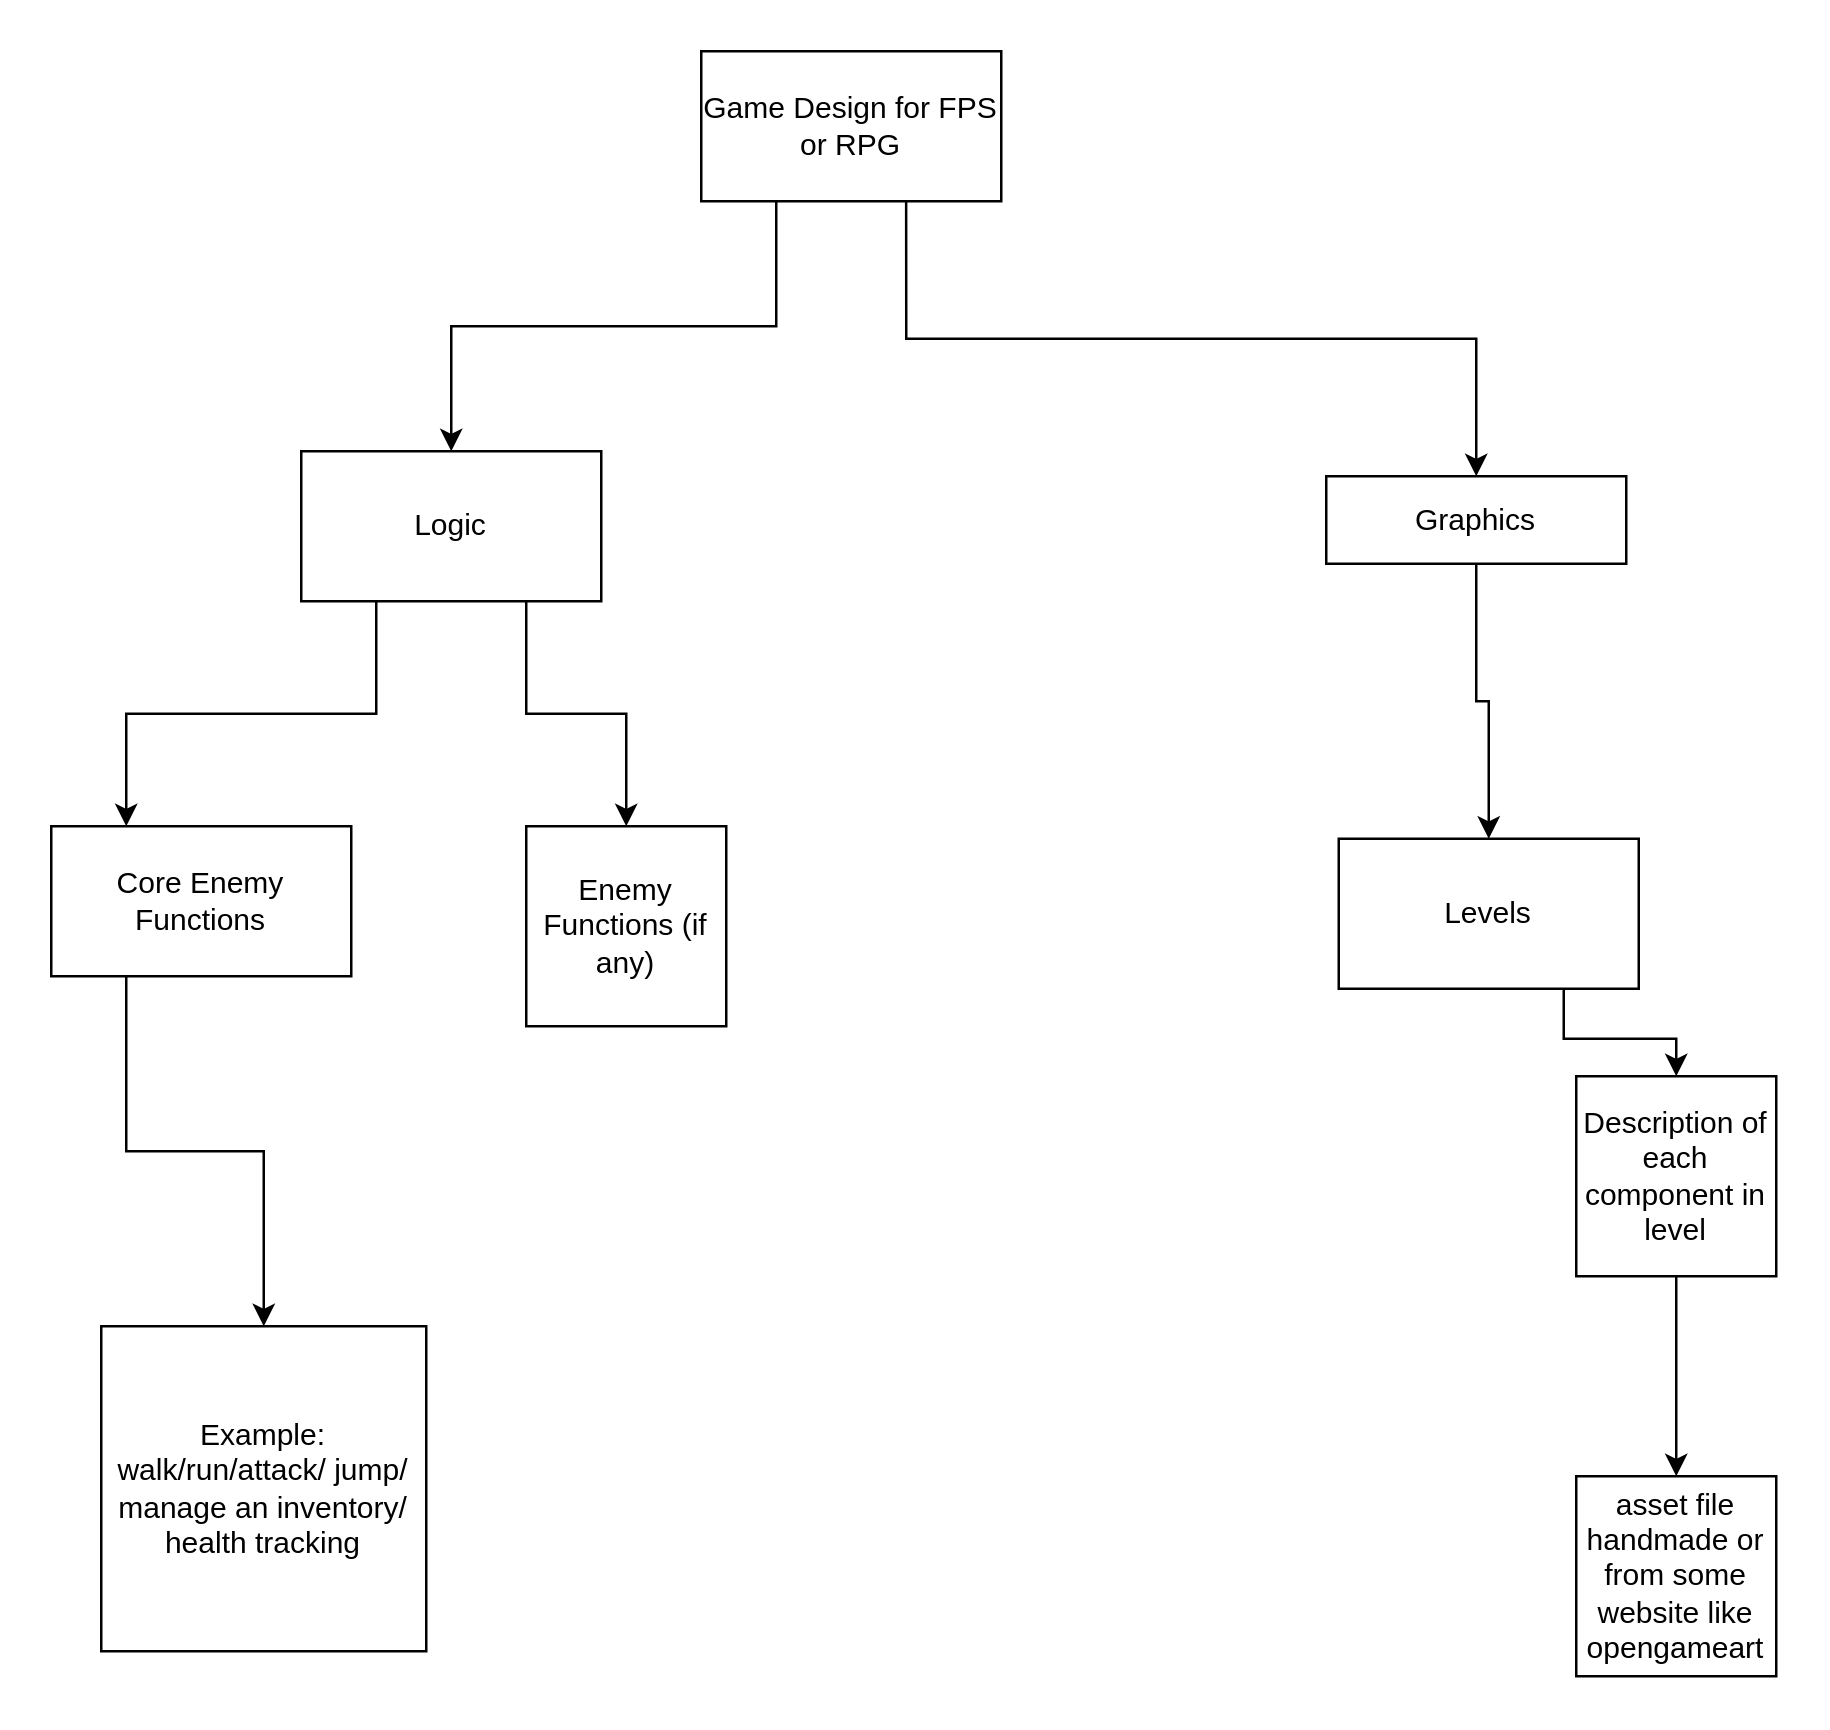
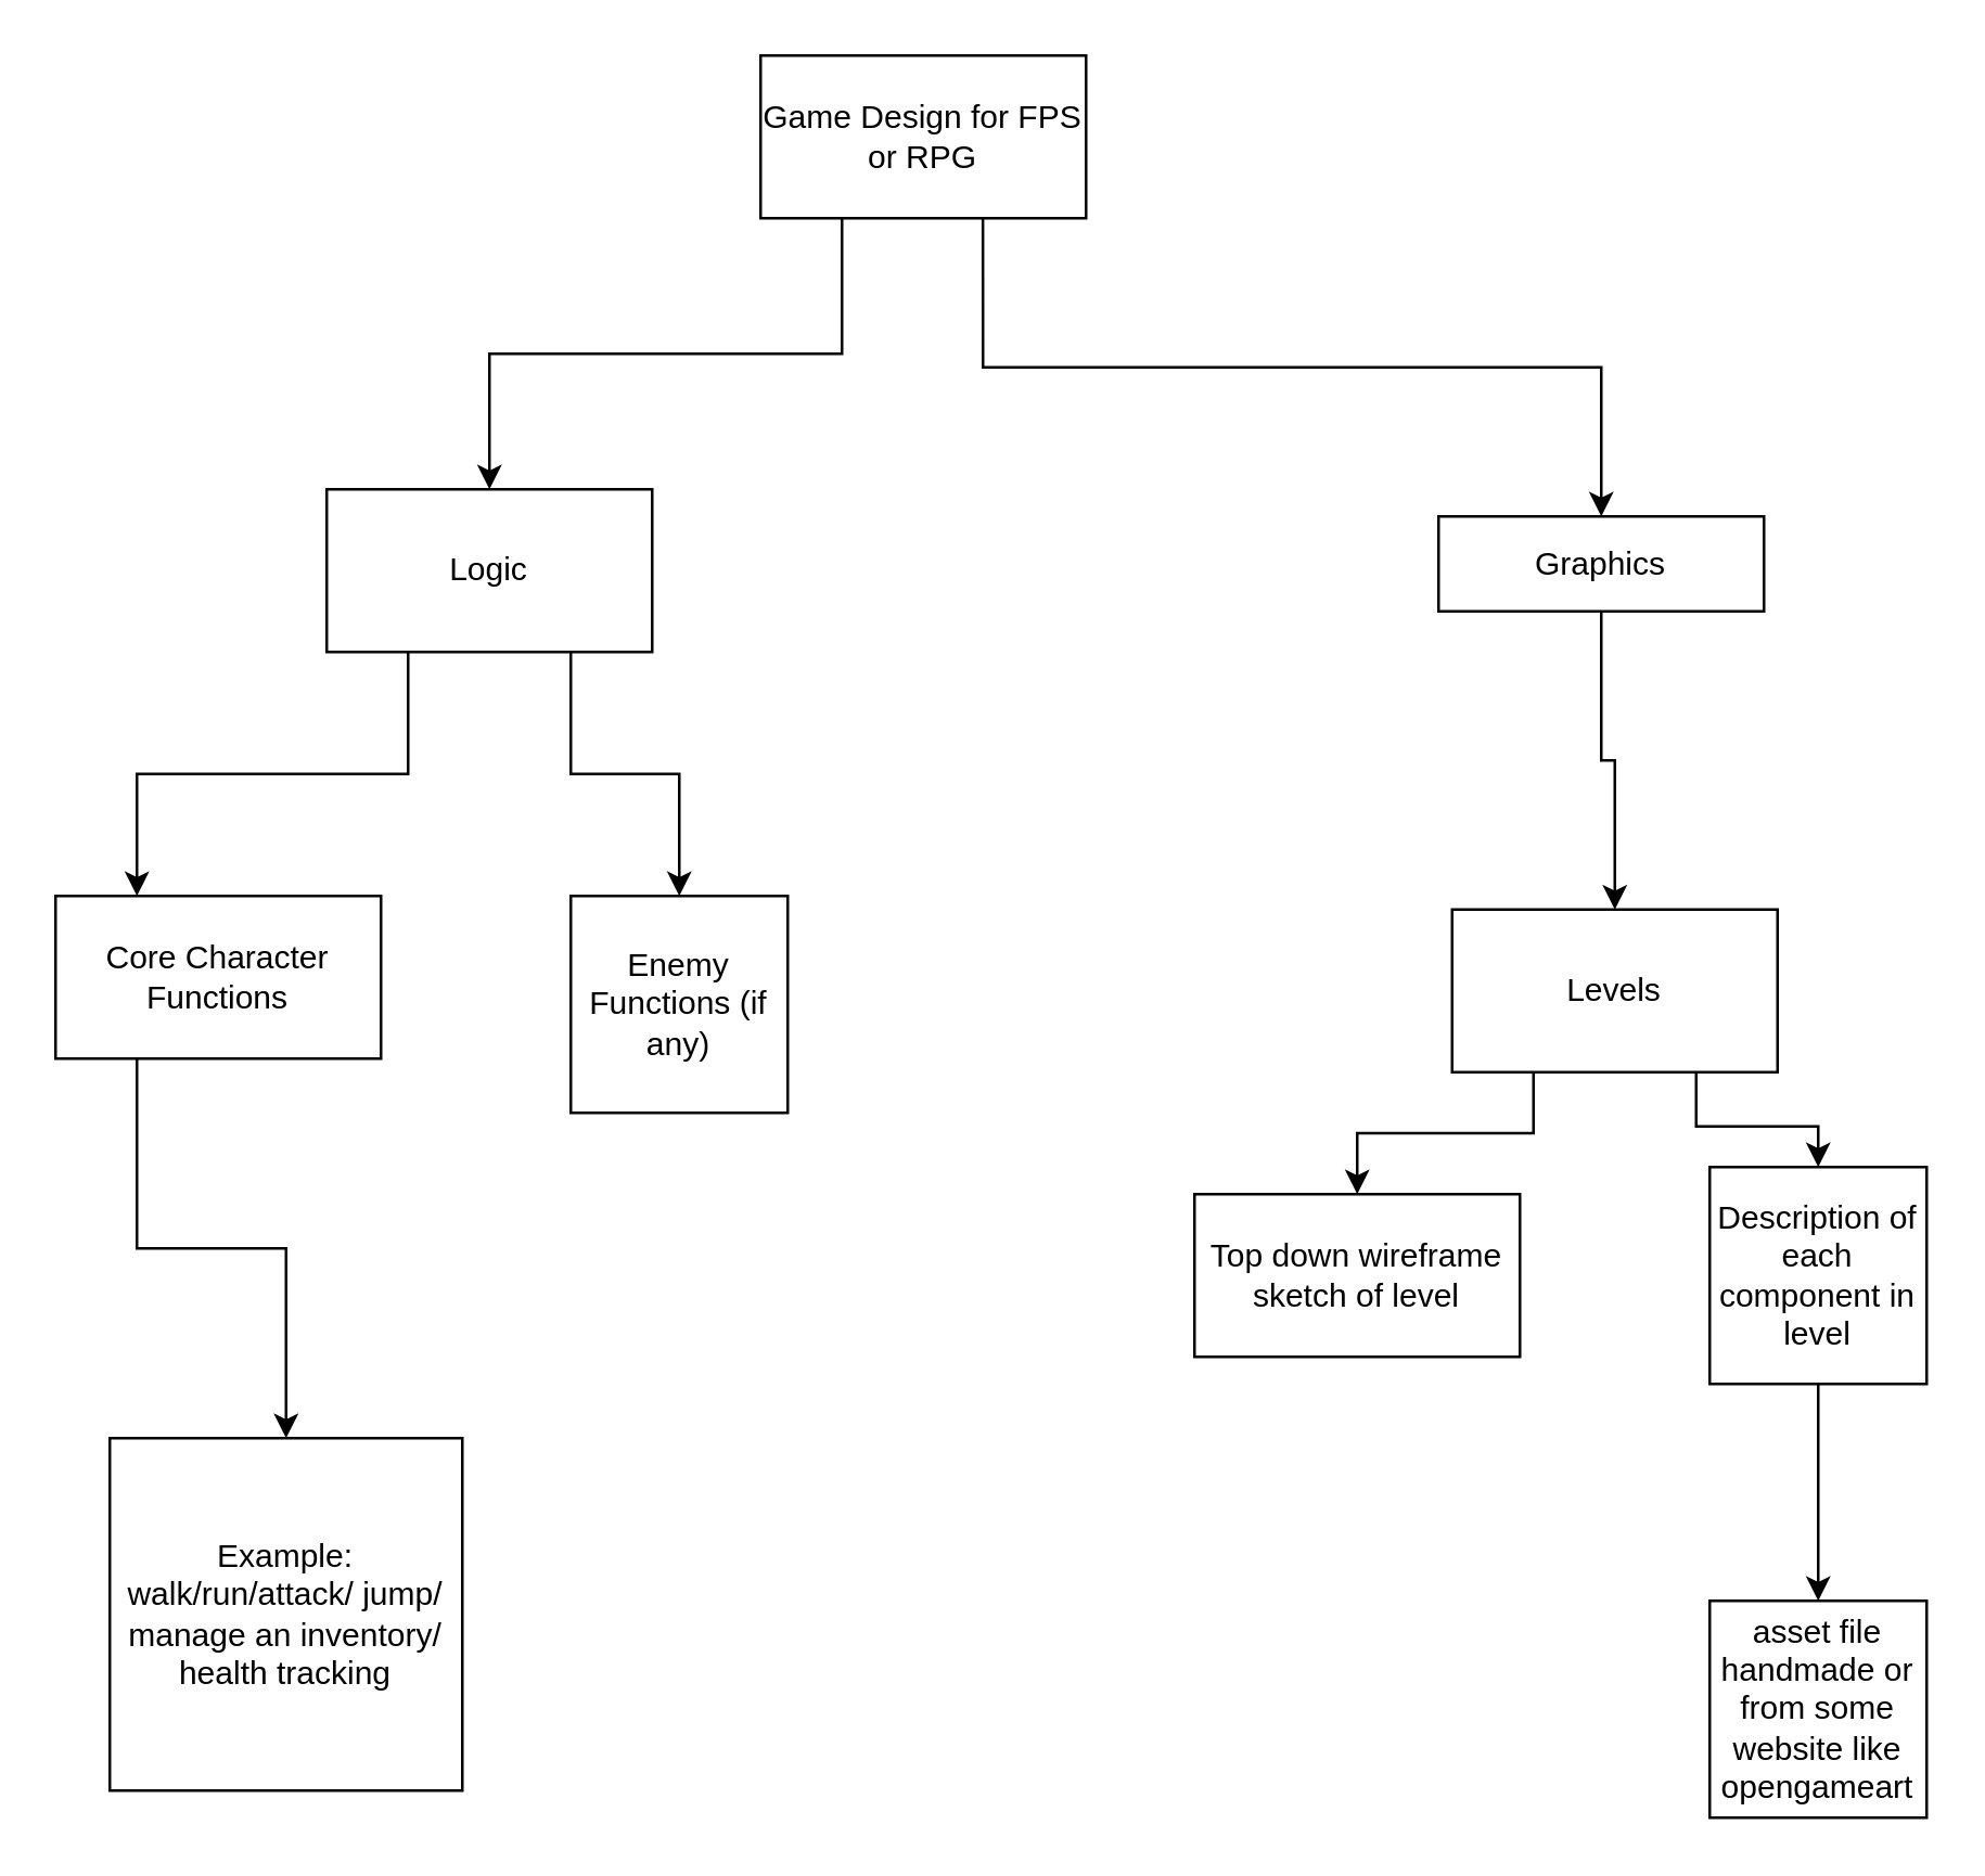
  <mxCell id="0" />
  <mxCell id="1" parent="0" />
  <mxCell id="2" style="edgeStyle=orthogonalEdgeStyle;rounded=0;orthogonalLoop=1;jettySize=auto;html=1;entryX=0.5;entryY=0;entryDx=0;entryDy=0;exitX=0.683;exitY=1;exitDx=0;exitDy=0;exitPerimeter=0;" edge="1" parent="1" source="4" target="9"><mxGeometry relative="1" as="geometry"><mxPoint x="370" y="110" as="sourcePoint" /></mxGeometry></mxCell>
  <mxCell id="3" style="edgeStyle=orthogonalEdgeStyle;rounded=0;orthogonalLoop=1;jettySize=auto;html=1;exitX=0.25;exitY=1;exitDx=0;exitDy=0;" edge="1" parent="1" source="4" target="7"><mxGeometry relative="1" as="geometry" /></mxCell>
  <mxCell id="4" value="Game Design for FPS or RPG" style="rounded=0;whiteSpace=wrap;html=1;" vertex="1" parent="1"><mxGeometry x="280" y="20" width="120" height="60" as="geometry" /></mxCell>
  <mxCell id="5" style="edgeStyle=orthogonalEdgeStyle;rounded=0;orthogonalLoop=1;jettySize=auto;html=1;exitX=0.25;exitY=1;exitDx=0;exitDy=0;entryX=0.25;entryY=0;entryDx=0;entryDy=0;" edge="1" parent="1" source="7" target="11"><mxGeometry relative="1" as="geometry" /></mxCell>
  <mxCell id="6" style="edgeStyle=orthogonalEdgeStyle;rounded=0;orthogonalLoop=1;jettySize=auto;html=1;exitX=0.75;exitY=1;exitDx=0;exitDy=0;entryX=0.5;entryY=0;entryDx=0;entryDy=0;" edge="1" parent="1" source="7" target="20"><mxGeometry relative="1" as="geometry" /></mxCell>
  <mxCell id="7" value="Logic" style="rounded=0;whiteSpace=wrap;html=1;" vertex="1" parent="1"><mxGeometry x="120" y="180" width="120" height="60" as="geometry" /></mxCell>
  <mxCell id="8" style="edgeStyle=orthogonalEdgeStyle;rounded=0;orthogonalLoop=1;jettySize=auto;html=1;exitX=0.5;exitY=1;exitDx=0;exitDy=0;entryX=0.5;entryY=0;entryDx=0;entryDy=0;" edge="1" parent="1" source="9" target="14"><mxGeometry relative="1" as="geometry" /></mxCell>
  <mxCell id="9" value="Graphics" style="rounded=0;whiteSpace=wrap;html=1;" vertex="1" parent="1"><mxGeometry x="530" y="190" width="120" height="35" as="geometry" /></mxCell>
  <mxCell id="10" style="edgeStyle=orthogonalEdgeStyle;rounded=0;orthogonalLoop=1;jettySize=auto;html=1;exitX=0.25;exitY=1;exitDx=0;exitDy=0;" edge="1" parent="1" source="11" target="18"><mxGeometry relative="1" as="geometry"><mxPoint x="40" y="470" as="targetPoint" /></mxGeometry></mxCell>
- <mxCell id="11" value="Core Enemy Functions" style="rounded=0;whiteSpace=wrap;html=1;" vertex="1" parent="1"><mxGeometry x="20" y="330" width="120" height="60" as="geometry" /></mxCell>
+ <mxCell id="11" value="Core Character Functions" style="rounded=0;whiteSpace=wrap;html=1;" vertex="1" parent="1"><mxGeometry x="20" y="330" width="120" height="60" as="geometry" /></mxCell>
+ <mxCell id="12" style="edgeStyle=orthogonalEdgeStyle;rounded=0;orthogonalLoop=1;jettySize=auto;html=1;exitX=0.25;exitY=1;exitDx=0;exitDy=0;entryX=0.5;entryY=0;entryDx=0;entryDy=0;" edge="1" parent="1" source="14" target="15"><mxGeometry relative="1" as="geometry" /></mxCell>
  <mxCell id="13" style="edgeStyle=orthogonalEdgeStyle;rounded=0;orthogonalLoop=1;jettySize=auto;html=1;exitX=0.75;exitY=1;exitDx=0;exitDy=0;" edge="1" parent="1" source="14" target="17"><mxGeometry relative="1" as="geometry" /></mxCell>
  <mxCell id="14" value="Levels" style="rounded=0;whiteSpace=wrap;html=1;" vertex="1" parent="1"><mxGeometry x="535" y="335" width="120" height="60" as="geometry" /></mxCell>
+ <mxCell id="15" value="Top down wireframe sketch of level" style="rounded=0;whiteSpace=wrap;html=1;" vertex="1" parent="1"><mxGeometry x="440" y="440" width="120" height="60" as="geometry" /></mxCell>
  <mxCell id="16" style="edgeStyle=orthogonalEdgeStyle;rounded=0;orthogonalLoop=1;jettySize=auto;html=1;exitX=0.5;exitY=1;exitDx=0;exitDy=0;" edge="1" parent="1" source="17" target="19"><mxGeometry relative="1" as="geometry" /></mxCell>
  <mxCell id="17" value="Description of each component in level" style="whiteSpace=wrap;html=1;aspect=fixed;" vertex="1" parent="1"><mxGeometry x="630" y="430" width="80" height="80" as="geometry" /></mxCell>
  <mxCell id="18" value="Example: walk/run/attack/ jump/ manage an inventory/ health tracking" style="whiteSpace=wrap;html=1;aspect=fixed;" vertex="1" parent="1"><mxGeometry x="40" y="530" width="130" height="130" as="geometry" /></mxCell>
  <mxCell id="19" value="asset file handmade or from some website like opengameart" style="whiteSpace=wrap;html=1;aspect=fixed;" vertex="1" parent="1"><mxGeometry x="630" y="590" width="80" height="80" as="geometry" /></mxCell>
  <mxCell id="20" value="Enemy Functions (if any)" style="whiteSpace=wrap;html=1;aspect=fixed;" vertex="1" parent="1"><mxGeometry x="210" y="330" width="80" height="80" as="geometry" /></mxCell>
